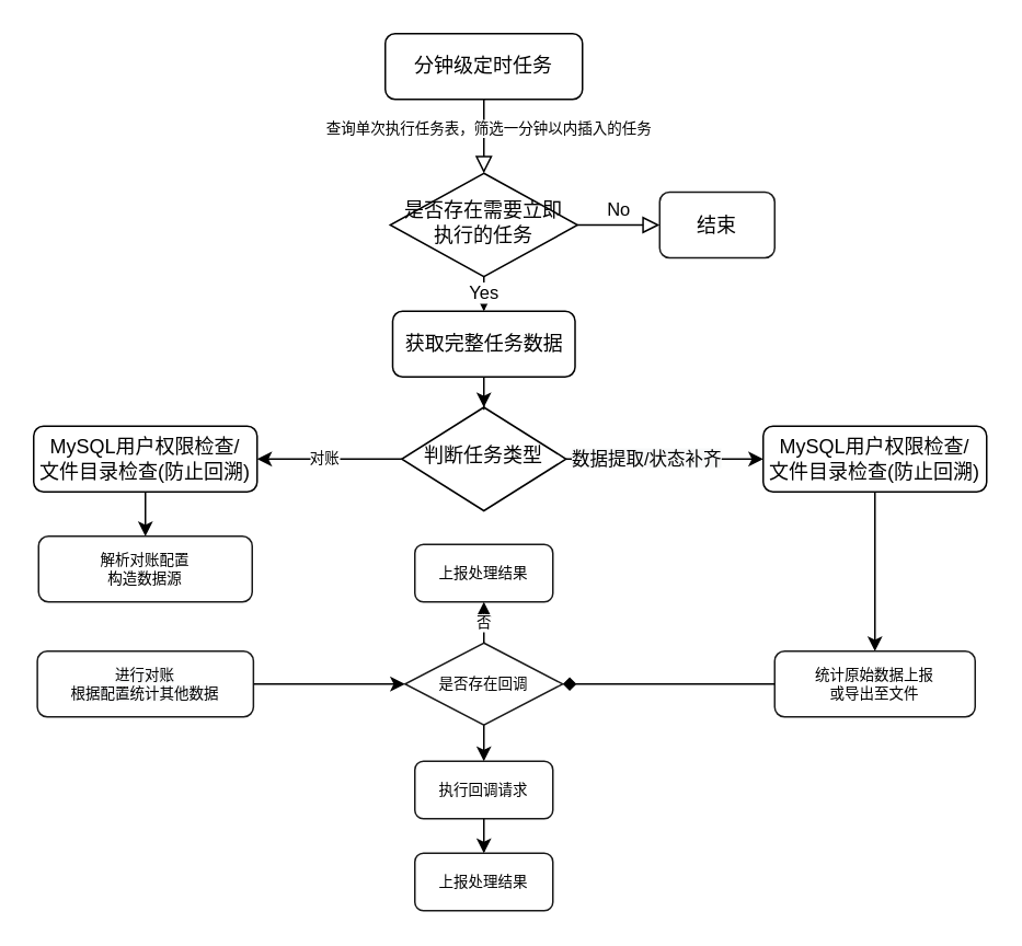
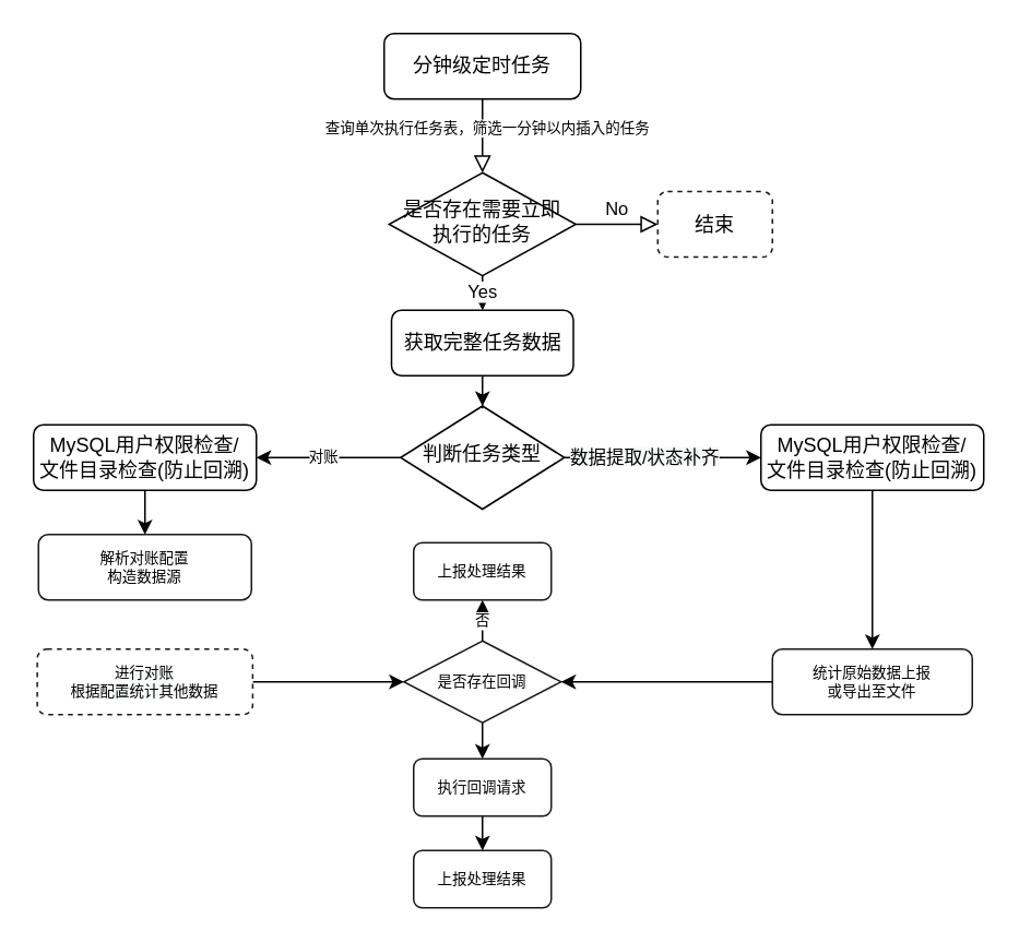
  <mxCell id="0" />
  <mxCell id="1" parent="0" />
  <mxCell id="2" value="" style="rounded=0;html=1;jettySize=auto;orthogonalLoop=1;fontSize=11;endArrow=block;endFill=0;endSize=8;strokeWidth=1;shadow=0;labelBackgroundColor=none;edgeStyle=orthogonalEdgeStyle;" edge="1" parent="1" source="4" target="7"><mxGeometry relative="1" as="geometry" /></mxCell>
  <mxCell id="3" value="查询单次执行任务表，筛选一分钟以内插入的任务" style="edgeLabel;html=1;align=center;verticalAlign=middle;resizable=0;points=[];fontSize=9;" vertex="1" connectable="0" parent="2"><mxGeometry x="-0.264" y="2" relative="1" as="geometry"><mxPoint as="offset" /></mxGeometry></mxCell>
  <mxCell id="4" value="分钟级定时任务" style="rounded=1;whiteSpace=wrap;html=1;fontSize=12;glass=0;strokeWidth=1;shadow=0;" vertex="1" parent="1"><mxGeometry x="234" y="20" width="120" height="40" as="geometry" /></mxCell>
  <mxCell id="5" value="No" style="edgeStyle=orthogonalEdgeStyle;rounded=0;html=1;jettySize=auto;orthogonalLoop=1;fontSize=11;endArrow=block;endFill=0;endSize=8;strokeWidth=1;shadow=0;labelBackgroundColor=none;" edge="1" parent="1" source="7" target="8"><mxGeometry y="10" relative="1" as="geometry"><mxPoint as="offset" /></mxGeometry></mxCell>
  <mxCell id="6" value="Yes" style="edgeStyle=orthogonalEdgeStyle;rounded=0;orthogonalLoop=1;jettySize=auto;html=1;entryX=0.5;entryY=0;entryDx=0;entryDy=0;" edge="1" parent="1" source="7" target="32"><mxGeometry relative="1" as="geometry" /></mxCell>
  <mxCell id="7" value="是否存在需要立即执行的任务" style="rhombus;whiteSpace=wrap;html=1;shadow=0;fontFamily=Helvetica;fontSize=12;align=center;strokeWidth=1;spacing=6;spacingTop=-4;" vertex="1" parent="1"><mxGeometry x="237" y="105" width="114" height="63" as="geometry" /></mxCell>
- <mxCell id="8" value="结束" style="rounded=1;whiteSpace=wrap;html=1;fontSize=12;glass=0;strokeWidth=1;shadow=0;opacity=90;" vertex="1" parent="1"><mxGeometry x="401" y="116.5" width="70" height="40" as="geometry" /></mxCell>
+ <mxCell id="8" value="结束" style="rounded=1;whiteSpace=wrap;html=1;fontSize=12;glass=0;strokeWidth=1;shadow=0;opacity=90;dashed=1;" vertex="1" parent="1"><mxGeometry x="401" y="116.5" width="70" height="40" as="geometry" /></mxCell>
  <mxCell id="9" style="edgeStyle=orthogonalEdgeStyle;rounded=0;orthogonalLoop=1;jettySize=auto;html=1;entryX=1;entryY=0.5;entryDx=0;entryDy=0;fontSize=9;" edge="1" parent="1" source="13" target="17"><mxGeometry relative="1" as="geometry" /></mxCell>
  <mxCell id="10" value="对账" style="edgeLabel;html=1;align=center;verticalAlign=middle;resizable=0;points=[];fontSize=9;" vertex="1" connectable="0" parent="9"><mxGeometry x="0.101" y="-1" relative="1" as="geometry"><mxPoint as="offset" /></mxGeometry></mxCell>
  <mxCell id="11" style="edgeStyle=orthogonalEdgeStyle;rounded=0;orthogonalLoop=1;jettySize=auto;html=1;entryX=0;entryY=0.5;entryDx=0;entryDy=0;fontSize=9;" edge="1" parent="1" source="13" target="15"><mxGeometry relative="1" as="geometry" /></mxCell>
  <mxCell id="12" value="&lt;span style=&quot;font-size: 11px ; background-color: rgb(248 , 249 , 250)&quot;&gt;数据提取/状态补齐&lt;/span&gt;" style="edgeLabel;html=1;align=center;verticalAlign=middle;resizable=0;points=[];fontSize=9;" vertex="1" connectable="0" parent="11"><mxGeometry x="-0.196" y="1" relative="1" as="geometry"><mxPoint as="offset" /></mxGeometry></mxCell>
  <mxCell id="13" value="判断任务类型" style="rhombus;whiteSpace=wrap;html=1;shadow=0;fontFamily=Helvetica;fontSize=12;align=center;strokeWidth=1;spacing=6;spacingTop=-4;" vertex="1" parent="1"><mxGeometry x="244" y="247.5" width="100" height="63" as="geometry" /></mxCell>
  <mxCell id="14" style="edgeStyle=orthogonalEdgeStyle;rounded=0;orthogonalLoop=1;jettySize=auto;html=1;exitX=0.5;exitY=1;exitDx=0;exitDy=0;entryX=0.5;entryY=0;entryDx=0;entryDy=0;fontSize=9;" edge="1" parent="1" source="15" target="22"><mxGeometry relative="1" as="geometry" /></mxCell>
  <mxCell id="15" value="MySQL用户权限检查/&lt;br&gt;文件目录检查(防止回溯)" style="rounded=1;whiteSpace=wrap;html=1;fontSize=12;glass=0;strokeWidth=1;shadow=0;" vertex="1" parent="1"><mxGeometry x="464" y="259" width="136" height="40" as="geometry" /></mxCell>
  <mxCell id="16" style="edgeStyle=orthogonalEdgeStyle;rounded=0;orthogonalLoop=1;jettySize=auto;html=1;entryX=0.5;entryY=0;entryDx=0;entryDy=0;fontSize=9;" edge="1" parent="1" source="17" target="18"><mxGeometry relative="1" as="geometry" /></mxCell>
  <mxCell id="17" value="MySQL用户权限检查/&lt;br&gt;文件目录检查(防止回溯)" style="rounded=1;whiteSpace=wrap;html=1;fontSize=12;glass=0;strokeWidth=1;shadow=0;" vertex="1" parent="1"><mxGeometry x="20" y="259" width="136" height="40" as="geometry" /></mxCell>
  <mxCell id="18" value="解析对账配置&lt;br&gt;构造数据源&lt;br&gt;" style="rounded=1;whiteSpace=wrap;html=1;fontSize=9;opacity=90;" vertex="1" parent="1"><mxGeometry x="23" y="326" width="130" height="40" as="geometry" /></mxCell>
  <mxCell id="19" style="edgeStyle=orthogonalEdgeStyle;rounded=0;orthogonalLoop=1;jettySize=auto;html=1;entryX=0;entryY=0.5;entryDx=0;entryDy=0;fontSize=9;" edge="1" parent="1" source="20" target="26"><mxGeometry relative="1" as="geometry" /></mxCell>
- <mxCell id="20" value="&lt;span style=&quot;color: rgb(0 , 0 , 0) ; font-family: &amp;#34;helvetica&amp;#34; ; font-size: 9px ; font-style: normal ; font-weight: 400 ; letter-spacing: normal ; text-align: center ; text-indent: 0px ; text-transform: none ; word-spacing: 0px ; background-color: rgb(248 , 249 , 250) ; display: inline ; float: none&quot;&gt;进行对账&lt;/span&gt;&lt;br style=&quot;color: rgb(0 , 0 , 0) ; font-family: &amp;#34;helvetica&amp;#34; ; font-size: 9px ; font-style: normal ; font-weight: 400 ; letter-spacing: normal ; text-align: center ; text-indent: 0px ; text-transform: none ; word-spacing: 0px ; background-color: rgb(248 , 249 , 250)&quot;&gt;&lt;span style=&quot;color: rgb(0 , 0 , 0) ; font-family: &amp;#34;helvetica&amp;#34; ; font-size: 9px ; font-style: normal ; font-weight: 400 ; letter-spacing: normal ; text-align: center ; text-indent: 0px ; text-transform: none ; word-spacing: 0px ; background-color: rgb(248 , 249 , 250) ; display: inline ; float: none&quot;&gt;根据配置统计其他数据&lt;/span&gt;" style="rounded=1;whiteSpace=wrap;html=1;fontSize=9;opacity=90;" vertex="1" parent="1"><mxGeometry x="22.25" y="396" width="131.5" height="40" as="geometry" /></mxCell>
- <mxCell id="21" style="edgeStyle=orthogonalEdgeStyle;rounded=0;orthogonalLoop=1;jettySize=auto;html=1;entryX=1;entryY=0.5;entryDx=0;entryDy=0;fontSize=9;endArrow=diamond;" edge="1" parent="1" source="22" target="26"><mxGeometry relative="1" as="geometry" /></mxCell>
+ <mxCell id="20" value="&lt;span style=&quot;color: rgb(0 , 0 , 0) ; font-family: &amp;#34;helvetica&amp;#34; ; font-size: 9px ; font-style: normal ; font-weight: 400 ; letter-spacing: normal ; text-align: center ; text-indent: 0px ; text-transform: none ; word-spacing: 0px ; background-color: rgb(248 , 249 , 250) ; display: inline ; float: none&quot;&gt;进行对账&lt;/span&gt;&lt;br style=&quot;color: rgb(0 , 0 , 0) ; font-family: &amp;#34;helvetica&amp;#34; ; font-size: 9px ; font-style: normal ; font-weight: 400 ; letter-spacing: normal ; text-align: center ; text-indent: 0px ; text-transform: none ; word-spacing: 0px ; background-color: rgb(248 , 249 , 250)&quot;&gt;&lt;span style=&quot;color: rgb(0 , 0 , 0) ; font-family: &amp;#34;helvetica&amp;#34; ; font-size: 9px ; font-style: normal ; font-weight: 400 ; letter-spacing: normal ; text-align: center ; text-indent: 0px ; text-transform: none ; word-spacing: 0px ; background-color: rgb(248 , 249 , 250) ; display: inline ; float: none&quot;&gt;根据配置统计其他数据&lt;/span&gt;" style="rounded=1;whiteSpace=wrap;html=1;fontSize=9;opacity=90;dashed=1;" vertex="1" parent="1"><mxGeometry x="22.25" y="396" width="131.5" height="40" as="geometry" /></mxCell>
+ <mxCell id="21" style="edgeStyle=orthogonalEdgeStyle;rounded=0;orthogonalLoop=1;jettySize=auto;html=1;entryX=1;entryY=0.5;entryDx=0;entryDy=0;fontSize=9;" edge="1" parent="1" source="22" target="26"><mxGeometry relative="1" as="geometry" /></mxCell>
  <mxCell id="22" value="统计原始数据上报&lt;br&gt;或导出至文件" style="rounded=1;whiteSpace=wrap;html=1;fontSize=9;opacity=90;" vertex="1" parent="1"><mxGeometry x="471" y="396" width="122" height="40" as="geometry" /></mxCell>
  <mxCell id="23" style="edgeStyle=orthogonalEdgeStyle;rounded=0;orthogonalLoop=1;jettySize=auto;html=1;exitX=0.5;exitY=1;exitDx=0;exitDy=0;fontSize=9;" edge="1" parent="1" source="13" target="13"><mxGeometry relative="1" as="geometry" /></mxCell>
  <mxCell id="24" value="否" style="edgeStyle=orthogonalEdgeStyle;rounded=0;orthogonalLoop=1;jettySize=auto;html=1;fontSize=9;" edge="1" parent="1" source="26" target="27"><mxGeometry relative="1" as="geometry" /></mxCell>
  <mxCell id="25" style="edgeStyle=orthogonalEdgeStyle;rounded=0;orthogonalLoop=1;jettySize=auto;html=1;entryX=0.5;entryY=0;entryDx=0;entryDy=0;fontSize=9;" edge="1" parent="1" source="26" target="30"><mxGeometry relative="1" as="geometry" /></mxCell>
  <mxCell id="26" value="是否存在回调" style="rhombus;whiteSpace=wrap;html=1;fontSize=9;opacity=90;" vertex="1" parent="1"><mxGeometry x="246" y="391" width="96" height="50" as="geometry" /></mxCell>
  <mxCell id="27" value="上报处理结果" style="rounded=1;whiteSpace=wrap;html=1;fontSize=9;opacity=90;" vertex="1" parent="1"><mxGeometry x="252" y="331" width="84" height="35" as="geometry" /></mxCell>
  <mxCell id="28" value="上报处理结果" style="rounded=1;whiteSpace=wrap;html=1;fontSize=9;opacity=90;" vertex="1" parent="1"><mxGeometry x="252" y="519" width="84" height="35" as="geometry" /></mxCell>
  <mxCell id="29" style="edgeStyle=orthogonalEdgeStyle;rounded=0;orthogonalLoop=1;jettySize=auto;html=1;entryX=0.5;entryY=0;entryDx=0;entryDy=0;fontSize=9;" edge="1" parent="1" source="30" target="28"><mxGeometry relative="1" as="geometry" /></mxCell>
  <mxCell id="30" value="执行回调请求" style="rounded=1;whiteSpace=wrap;html=1;fontSize=9;opacity=90;" vertex="1" parent="1"><mxGeometry x="252" y="463" width="84" height="35" as="geometry" /></mxCell>
  <mxCell id="31" style="edgeStyle=orthogonalEdgeStyle;rounded=0;orthogonalLoop=1;jettySize=auto;html=1;entryX=0.5;entryY=0;entryDx=0;entryDy=0;" edge="1" parent="1" source="32" target="13"><mxGeometry relative="1" as="geometry" /></mxCell>
  <mxCell id="32" value="获取完整任务数据" style="rounded=1;whiteSpace=wrap;html=1;" vertex="1" parent="1"><mxGeometry x="238.5" y="189" width="111" height="40" as="geometry" /></mxCell>
